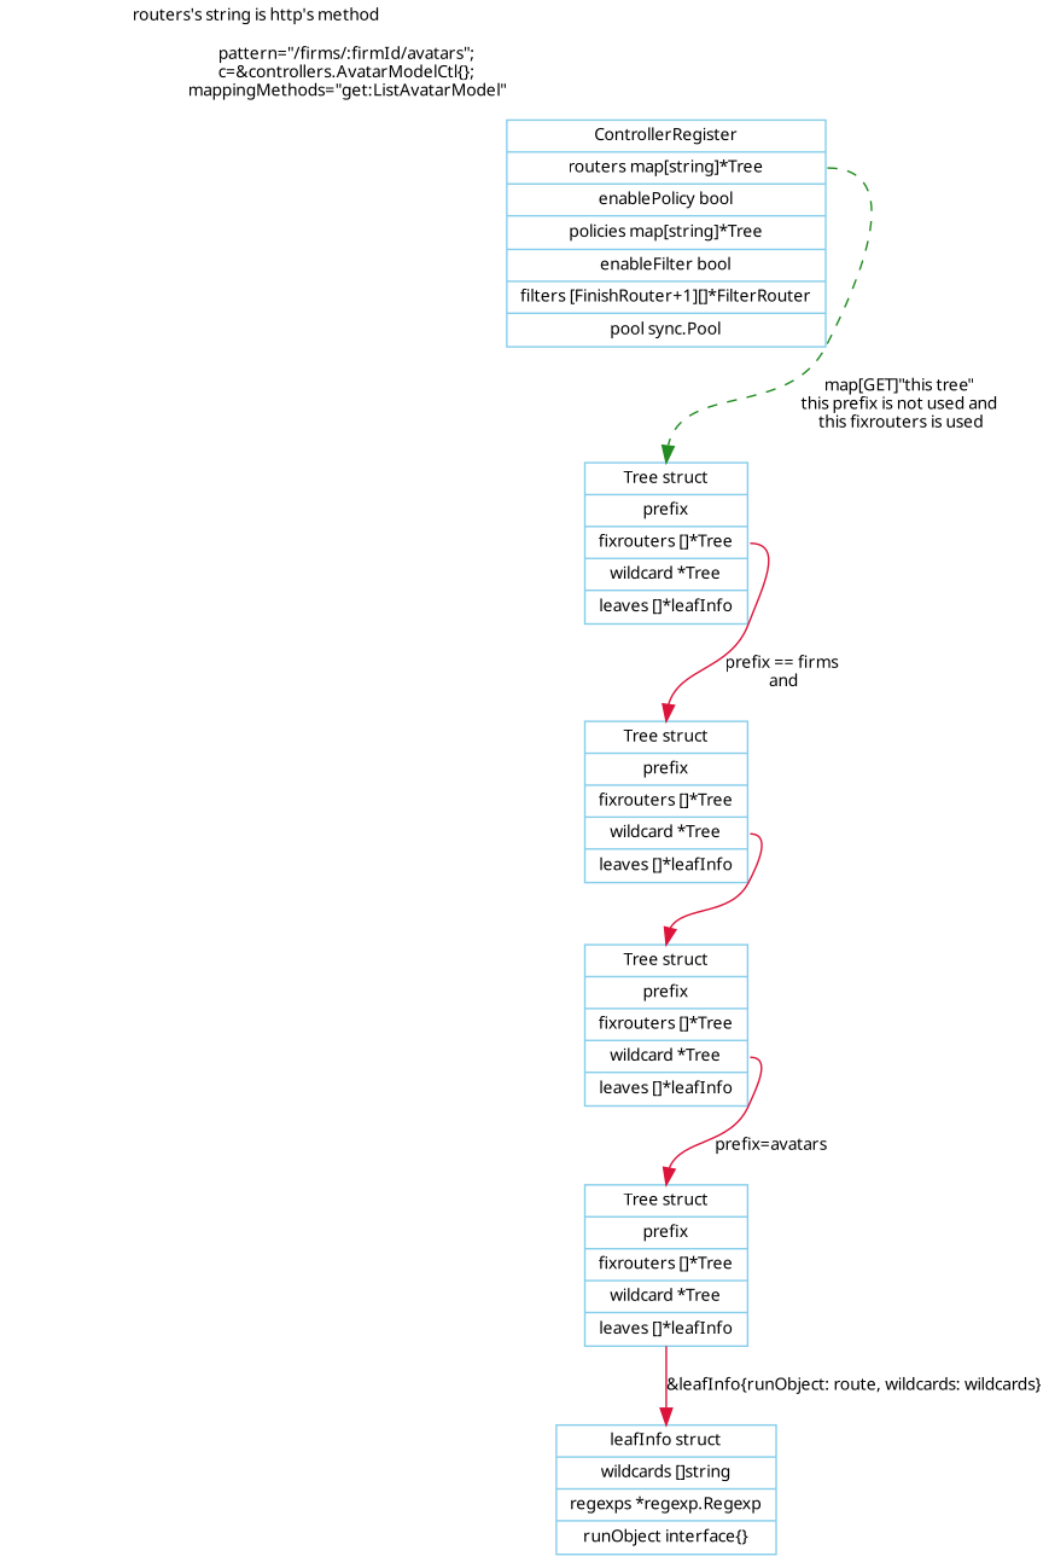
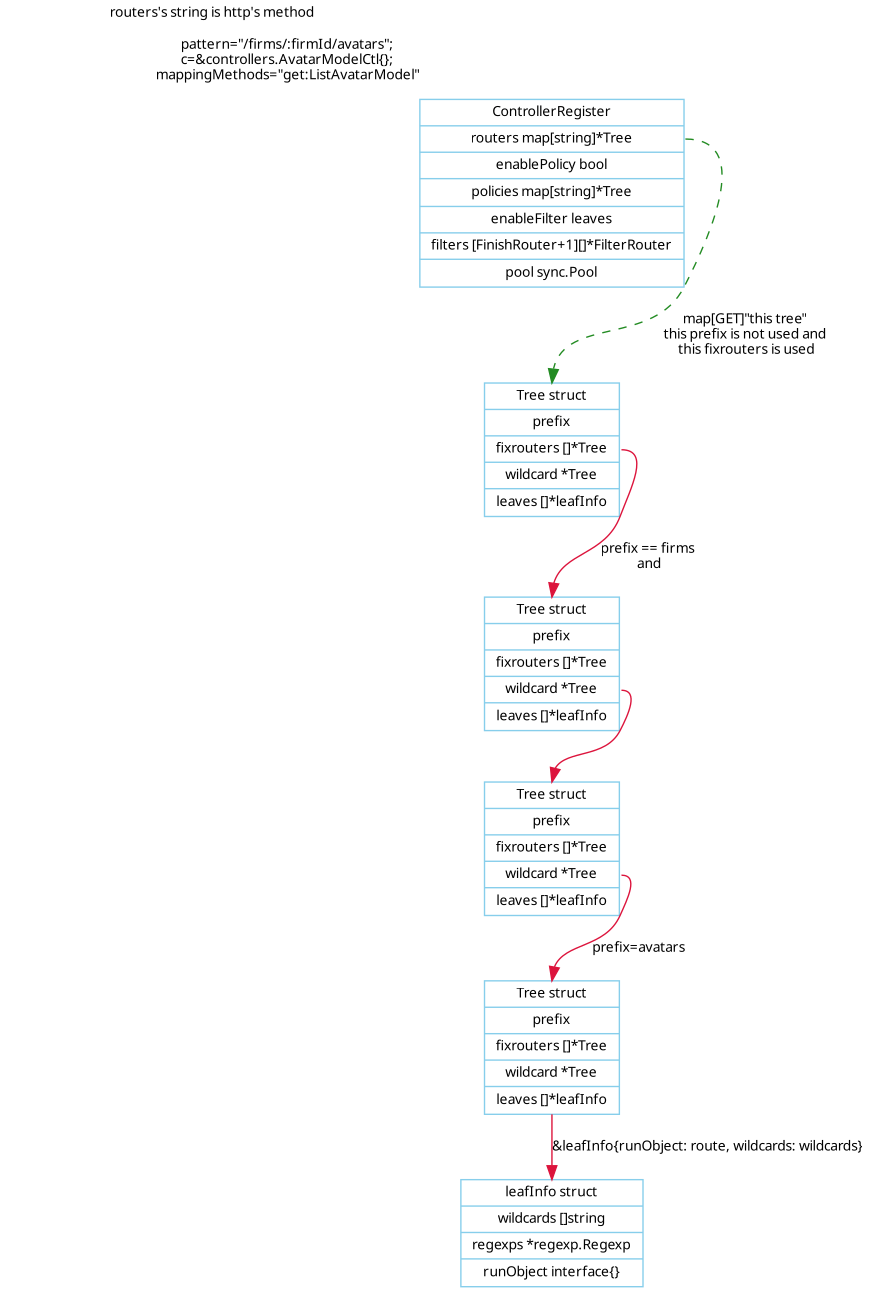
  digraph {
    fontname=Verdana
    fontsize=10
    rankdir=TB
    node [color=skyblue fontname=Verdana fontsize=10 shape=record]
    edge [color=crimson fontname=Verdana fontsize=10 headport=head style=solid tailport=wildcard]
-   n1 [label="{<head>ControllerRegister			|<routers>routers map[string]*Tree			|<enablePolicy>enablePolicy bool			|<policies>policies map[string]*Tree			|<enableFilter>enableFilter bool			|<filters>filters [FinishRouter+1][]*FilterRouter			|<pool>pool sync.Pool}" xlabel="routers's string is http's method\n\n 						pattern=\"/firms/:firmId/avatars\";\n    					        c=&controllers.AvatarModelCtl{};\n      						mappingMethods=\"get:ListAvatarModel\"\r 			"]
+   n1 [label="{<head>ControllerRegister			|<routers>routers map[string]*Tree			|<enablePolicy>enablePolicy bool			|<policies>policies map[string]*Tree			|<enableFilter>enableFilter leaves			|<filters>filters [FinishRouter+1][]*FilterRouter			|<pool>pool sync.Pool}" xlabel="routers's string is http's method\n\n 						pattern=\"/firms/:firmId/avatars\";\n    					        c=&controllers.AvatarModelCtl{};\n      						mappingMethods=\"get:ListAvatarModel\"\r 			"]
    n2 [label="{<head>Tree struct|<prefix>prefix		|<fixrouters>fixrouters []*Tree		|<wildcard>wildcard *Tree		|<leaves>leaves []*leafInfo}"]
    n3 [label="{<head>Tree struct|<prefix>prefix		|<fixrouters>fixrouters []*Tree		|<wildcard>wildcard *Tree		|<leaves>leaves []*leafInfo}"]
    n4 [label="{<head>Tree struct|<prefix>prefix		|<fixrouters>fixrouters []*Tree		|<wildcard>wildcard *Tree		|<leaves>leaves []*leafInfo}"]
    n5 [label="{<head>Tree struct|<prefix>prefix		|<fixrouters>fixrouters []*Tree		|<wildcard>wildcard *Tree		|<leaves>leaves []*leafInfo}"]
    n6 [label="{<head>leafInfo struct		|<wildcards>wildcards []string		|<regexps>regexps *regexp.Regexp		|<runObject>runObject interface\{\}}"]
    n1 -> n2 [color=forestgreen label="map[GET]\"this tree\"\n this prefix is not used and \n this fixrouters is used" style=dashed tailport=routers]
    n2 -> n3 [label="prefix == firms \n and " tailport=fixrouters]
    n3 -> n4
    n4 -> n5 [label="prefix=avatars"]
    n5 -> n6 [label="&leafInfo{runObject: route, wildcards: wildcards}" tailport=leaves]
  }
